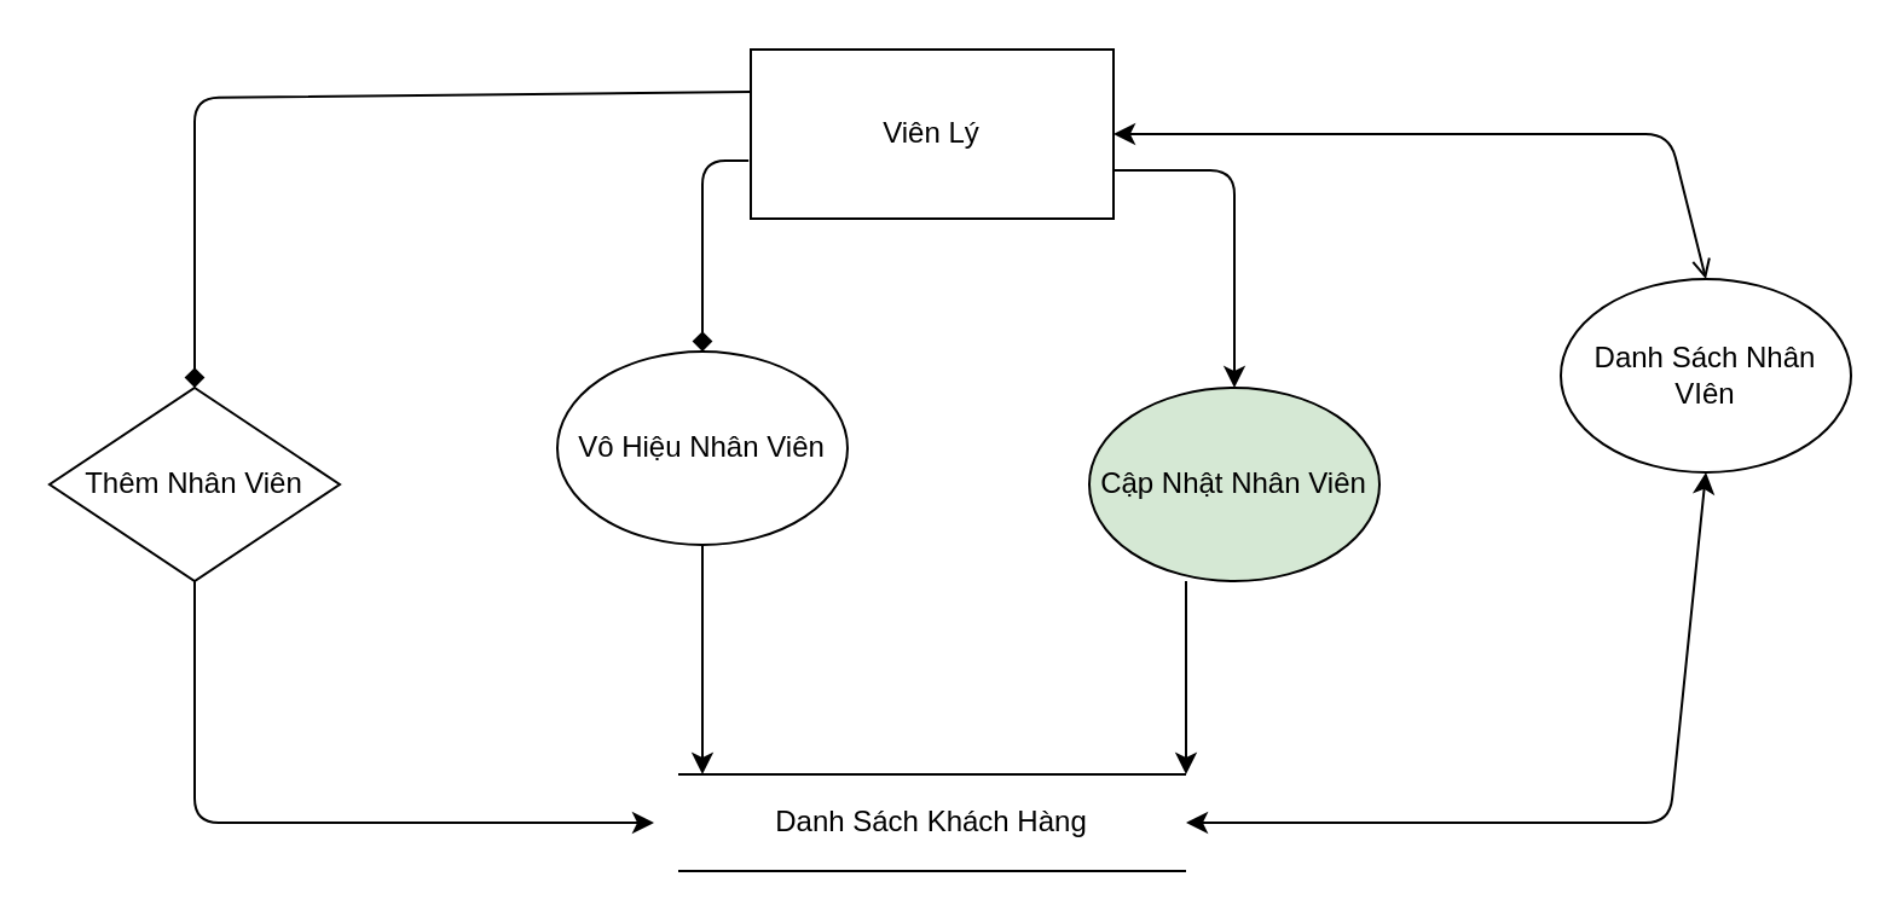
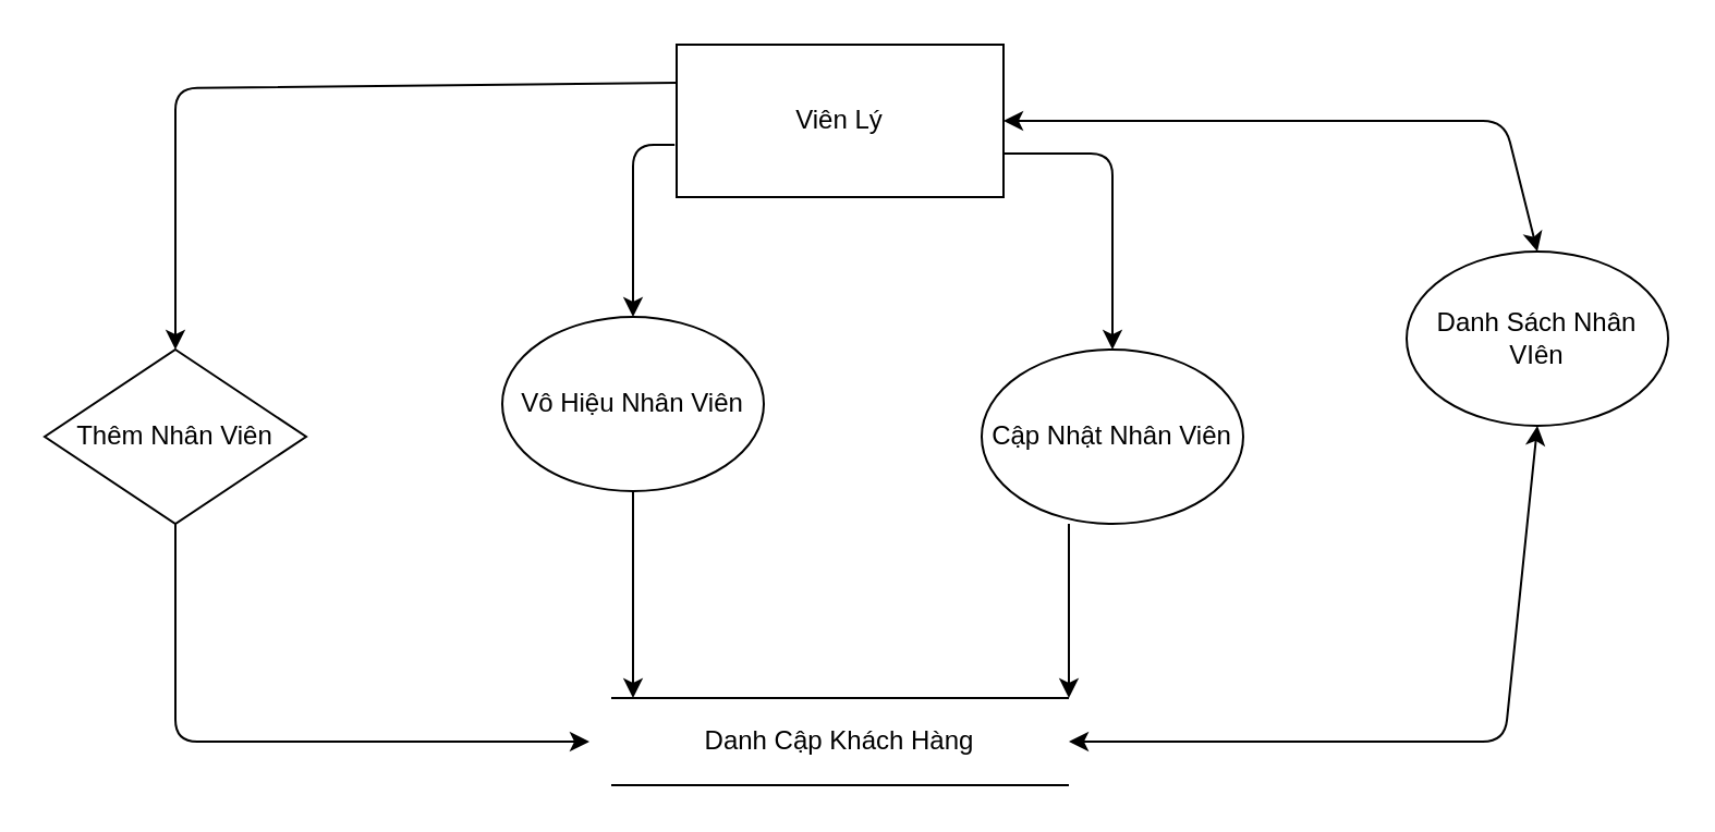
  <mxCell id="0" />
  <mxCell id="1" parent="0" />
  <mxCell id="2" value="Viên Lý" style="rounded=0;whiteSpace=wrap;html=1;" parent="1" vertex="1"><mxGeometry x="310" y="20" width="150" height="70" as="geometry" /></mxCell>
  <mxCell id="3" value="Thêm Nhân Viên" style="rhombus;whiteSpace=wrap;html=1;" parent="1" vertex="1"><mxGeometry x="20" y="160" width="120" height="80" as="geometry" /></mxCell>
  <mxCell id="4" value="Vô Hiệu Nhân Viên" style="ellipse;whiteSpace=wrap;html=1;" parent="1" vertex="1"><mxGeometry x="230" y="145" width="120" height="80" as="geometry" /></mxCell>
- <mxCell id="5" value="Cập Nhật Nhân Viên" style="ellipse;whiteSpace=wrap;html=1;fillColor=#d5e8d4;" parent="1" vertex="1"><mxGeometry x="450" y="160" width="120" height="80" as="geometry" /></mxCell>
+ <mxCell id="5" value="Cập Nhật Nhân Viên" style="ellipse;whiteSpace=wrap;html=1;" parent="1" vertex="1"><mxGeometry x="450" y="160" width="120" height="80" as="geometry" /></mxCell>
  <mxCell id="6" value="Danh Sách Nhân VIên" style="ellipse;whiteSpace=wrap;html=1;" parent="1" vertex="1"><mxGeometry x="645" y="115" width="120" height="80" as="geometry" /></mxCell>
- <mxCell id="7" value="" style="endArrow=diamond;html=1;entryX=0.5;entryY=0;entryDx=0;entryDy=0;exitX=0;exitY=0.25;exitDx=0;exitDy=0;" parent="1" source="2" target="3" edge="1"><mxGeometry width="50" height="50" relative="1" as="geometry"><mxPoint x="100" y="140" as="sourcePoint" /><mxPoint x="150" y="90" as="targetPoint" /><Array as="points"><mxPoint x="80" y="40" /></Array></mxGeometry></mxCell>
+ <mxCell id="7" value="" style="endArrow=classic;html=1;entryX=0.5;entryY=0;entryDx=0;entryDy=0;exitX=0;exitY=0.25;exitDx=0;exitDy=0;" parent="1" source="2" target="3" edge="1"><mxGeometry width="50" height="50" relative="1" as="geometry"><mxPoint x="100" y="140" as="sourcePoint" /><mxPoint x="150" y="90" as="targetPoint" /><Array as="points"><mxPoint x="80" y="40" /></Array></mxGeometry></mxCell>
  <mxCell id="8" value="" style="endArrow=none;html=1;" parent="1" edge="1"><mxGeometry width="50" height="50" relative="1" as="geometry"><mxPoint x="280" y="360" as="sourcePoint" /><mxPoint x="490" y="360" as="targetPoint" /></mxGeometry></mxCell>
  <mxCell id="9" value="" style="endArrow=none;html=1;" parent="1" edge="1"><mxGeometry width="50" height="50" relative="1" as="geometry"><mxPoint x="280" y="320" as="sourcePoint" /><mxPoint x="490" y="320" as="targetPoint" /></mxGeometry></mxCell>
- <mxCell id="10" value="Danh Sách Khách Hàng " style="text;html=1;strokeColor=none;fillColor=none;align=center;verticalAlign=middle;whiteSpace=wrap;rounded=0;" parent="1" vertex="1"><mxGeometry x="300" y="330" width="170" height="20" as="geometry" /></mxCell>
+ <mxCell id="10" value="Danh Cập Khách Hàng " style="text;html=1;strokeColor=none;fillColor=none;align=center;verticalAlign=middle;whiteSpace=wrap;rounded=0;" parent="1" vertex="1"><mxGeometry x="300" y="330" width="170" height="20" as="geometry" /></mxCell>
  <mxCell id="11" value="" style="endArrow=classic;html=1;exitX=0.5;exitY=1;exitDx=0;exitDy=0;" parent="1" source="3" edge="1"><mxGeometry width="50" height="50" relative="1" as="geometry"><mxPoint x="100" y="340" as="sourcePoint" /><mxPoint x="270" y="340" as="targetPoint" /><Array as="points"><mxPoint x="80" y="340" /></Array></mxGeometry></mxCell>
- <mxCell id="12" value="" style="endArrow=diamond;html=1;exitX=-0.006;exitY=0.657;exitDx=0;exitDy=0;exitPerimeter=0;" parent="1" source="2" target="4" edge="1"><mxGeometry width="50" height="50" relative="1" as="geometry"><mxPoint x="230" y="140" as="sourcePoint" /><mxPoint x="280" y="90" as="targetPoint" /><Array as="points"><mxPoint x="290" y="66" /></Array></mxGeometry></mxCell>
+ <mxCell id="12" value="" style="endArrow=classic;html=1;exitX=-0.006;exitY=0.657;exitDx=0;exitDy=0;exitPerimeter=0;" parent="1" source="2" target="4" edge="1"><mxGeometry width="50" height="50" relative="1" as="geometry"><mxPoint x="230" y="140" as="sourcePoint" /><mxPoint x="280" y="90" as="targetPoint" /><Array as="points"><mxPoint x="290" y="66" /></Array></mxGeometry></mxCell>
  <mxCell id="13" value="" style="endArrow=classic;html=1;" parent="1" target="5" edge="1"><mxGeometry width="50" height="50" relative="1" as="geometry"><mxPoint x="460" y="70" as="sourcePoint" /><mxPoint x="450" y="140" as="targetPoint" /><Array as="points"><mxPoint x="510" y="70" /></Array></mxGeometry></mxCell>
- <mxCell id="14" value="" style="endArrow=open;startArrow=classic;html=1;exitX=1;exitY=0.5;exitDx=0;exitDy=0;entryX=0.5;entryY=0;entryDx=0;entryDy=0;" parent="1" source="2" target="6" edge="1"><mxGeometry width="50" height="50" relative="1" as="geometry"><mxPoint x="580" y="50" as="sourcePoint" /><mxPoint x="700" y="150" as="targetPoint" /><Array as="points"><mxPoint x="690" y="55" /></Array></mxGeometry></mxCell>
+ <mxCell id="14" value="" style="endArrow=classic;startArrow=classic;html=1;exitX=1;exitY=0.5;exitDx=0;exitDy=0;entryX=0.5;entryY=0;entryDx=0;entryDy=0;" parent="1" source="2" target="6" edge="1"><mxGeometry width="50" height="50" relative="1" as="geometry"><mxPoint x="580" y="50" as="sourcePoint" /><mxPoint x="700" y="150" as="targetPoint" /><Array as="points"><mxPoint x="690" y="55" /></Array></mxGeometry></mxCell>
  <mxCell id="15" value="" style="endArrow=classic;startArrow=classic;html=1;entryX=0.5;entryY=1;entryDx=0;entryDy=0;" parent="1" target="6" edge="1"><mxGeometry width="50" height="50" relative="1" as="geometry"><mxPoint x="490" y="340" as="sourcePoint" /><mxPoint x="620" y="260" as="targetPoint" /><Array as="points"><mxPoint x="690" y="340" /></Array></mxGeometry></mxCell>
  <mxCell id="16" value="" style="endArrow=classic;html=1;exitX=0.5;exitY=1;exitDx=0;exitDy=0;" parent="1" source="4" edge="1"><mxGeometry width="50" height="50" relative="1" as="geometry"><mxPoint x="320" y="300" as="sourcePoint" /><mxPoint x="290" y="320" as="targetPoint" /></mxGeometry></mxCell>
  <mxCell id="17" value="" style="endArrow=classic;html=1;" parent="1" edge="1"><mxGeometry width="50" height="50" relative="1" as="geometry"><mxPoint x="490" y="240" as="sourcePoint" /><mxPoint x="490" y="320" as="targetPoint" /></mxGeometry></mxCell>
  <mxCell id="18" style="edgeStyle=orthogonalEdgeStyle;rounded=0;orthogonalLoop=1;jettySize=auto;html=1;exitX=0.5;exitY=1;exitDx=0;exitDy=0;" parent="1" edge="1"><mxGeometry relative="1" as="geometry"><mxPoint x="244.5" y="100" as="sourcePoint" /><mxPoint x="244.5" y="100" as="targetPoint" /></mxGeometry></mxCell>
